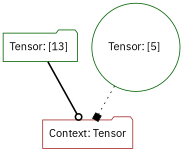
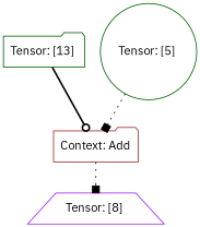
  digraph {
    fontname="IBM Plex Sans"
    node [color=darkgreen fontname="IBM Plex Sans" shape=folder]
    edge [arrowhead=box fontname="IBM Plex Sans" style=dotted]
    n1 [label="Tensor: [13] "]
-   n2 [color=brown label="Context: Tensor"]
+   n2 [color=brown label="Context: Add"]
+   n3 [color=purple label="Tensor: [8] " shape=trapezium]
    n4 [label="Tensor: [5] " shape=circle]
    n1 -> n2 [arrowhead=odot style=bold]
+   n2 -> n3
    n4 -> n2
  }
